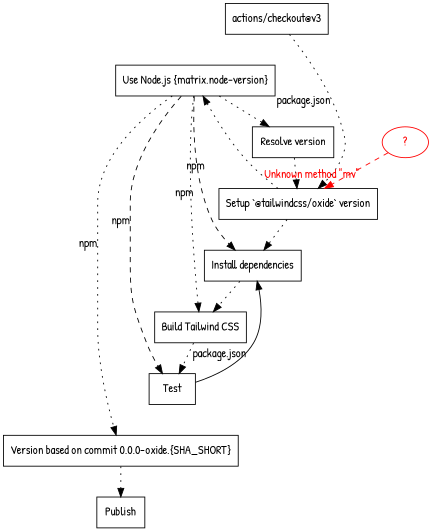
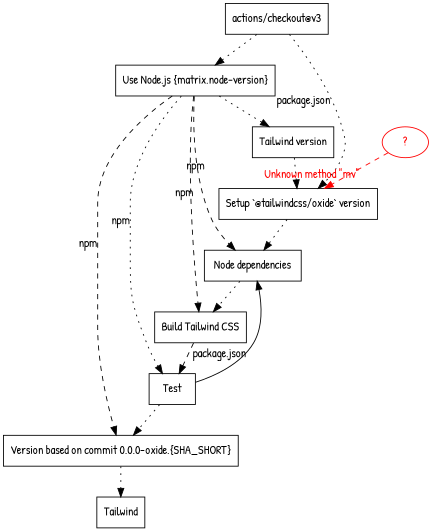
  digraph {
    fontname="Patrick Hand"
    node [fontname="Patrick Hand" shape=rect]
    edge [fontname="Patrick Hand" style=dotted]
    "actions/checkout@v3"
    "Use Node.js {matrix.node-version}"
    "Setup `@tailwindcss/oxide` version"
-   "Install dependencies"
+   "Install dependencies" [label="Node dependencies"]
    "Build Tailwind CSS"
-   "Resolve version"
+   "Resolve version" [label="Tailwind version"]
    Test
    "Version based on commit 0.0.0-oxide.{SHA_SHORT}"
-   Publish
+   Publish [label=Tailwind]
    "?" [color=red fontcolor=red shape=ellipse]
-   "Setup `@tailwindcss/oxide` version" -> "Use Node.js {matrix.node-version}"
+   "actions/checkout@v3" -> "Use Node.js {matrix.node-version}"
    "actions/checkout@v3" -> "Setup `@tailwindcss/oxide` version" [decorate=false xlabel="package.json"]
    "Use Node.js {matrix.node-version}" -> "Install dependencies" [style=dashed xlabel=npm]
-   "Use Node.js {matrix.node-version}" -> "Build Tailwind CSS" [xlabel=npm]
+   "Use Node.js {matrix.node-version}" -> "Build Tailwind CSS" [style=dashed xlabel=npm]
    "Use Node.js {matrix.node-version}" -> "Resolve version"
-   "Use Node.js {matrix.node-version}" -> Test [style=dashed xlabel=npm]
-   "Use Node.js {matrix.node-version}" -> "Version based on commit 0.0.0-oxide.{SHA_SHORT}" [xlabel=npm]
+   "Use Node.js {matrix.node-version}" -> Test [xlabel=npm]
+   "Use Node.js {matrix.node-version}" -> "Version based on commit 0.0.0-oxide.{SHA_SHORT}" [style=dashed xlabel=npm]
    "Setup `@tailwindcss/oxide` version" -> "Install dependencies"
    "Install dependencies" -> "Build Tailwind CSS"
-   "Build Tailwind CSS" -> Test
+   "Build Tailwind CSS" -> Test [style=dashed]
    "Resolve version" -> "Setup `@tailwindcss/oxide` version"
    Test -> "Install dependencies" [decorate=false xlabel="package.json" style=""]
+   Test -> "Version based on commit 0.0.0-oxide.{SHA_SHORT}"
    "Version based on commit 0.0.0-oxide.{SHA_SHORT}" -> Publish
    "?" -> "Setup `@tailwindcss/oxide` version" [color=red fontcolor=red style=dashed xlabel="Unknown method \"mv\""]
  }
